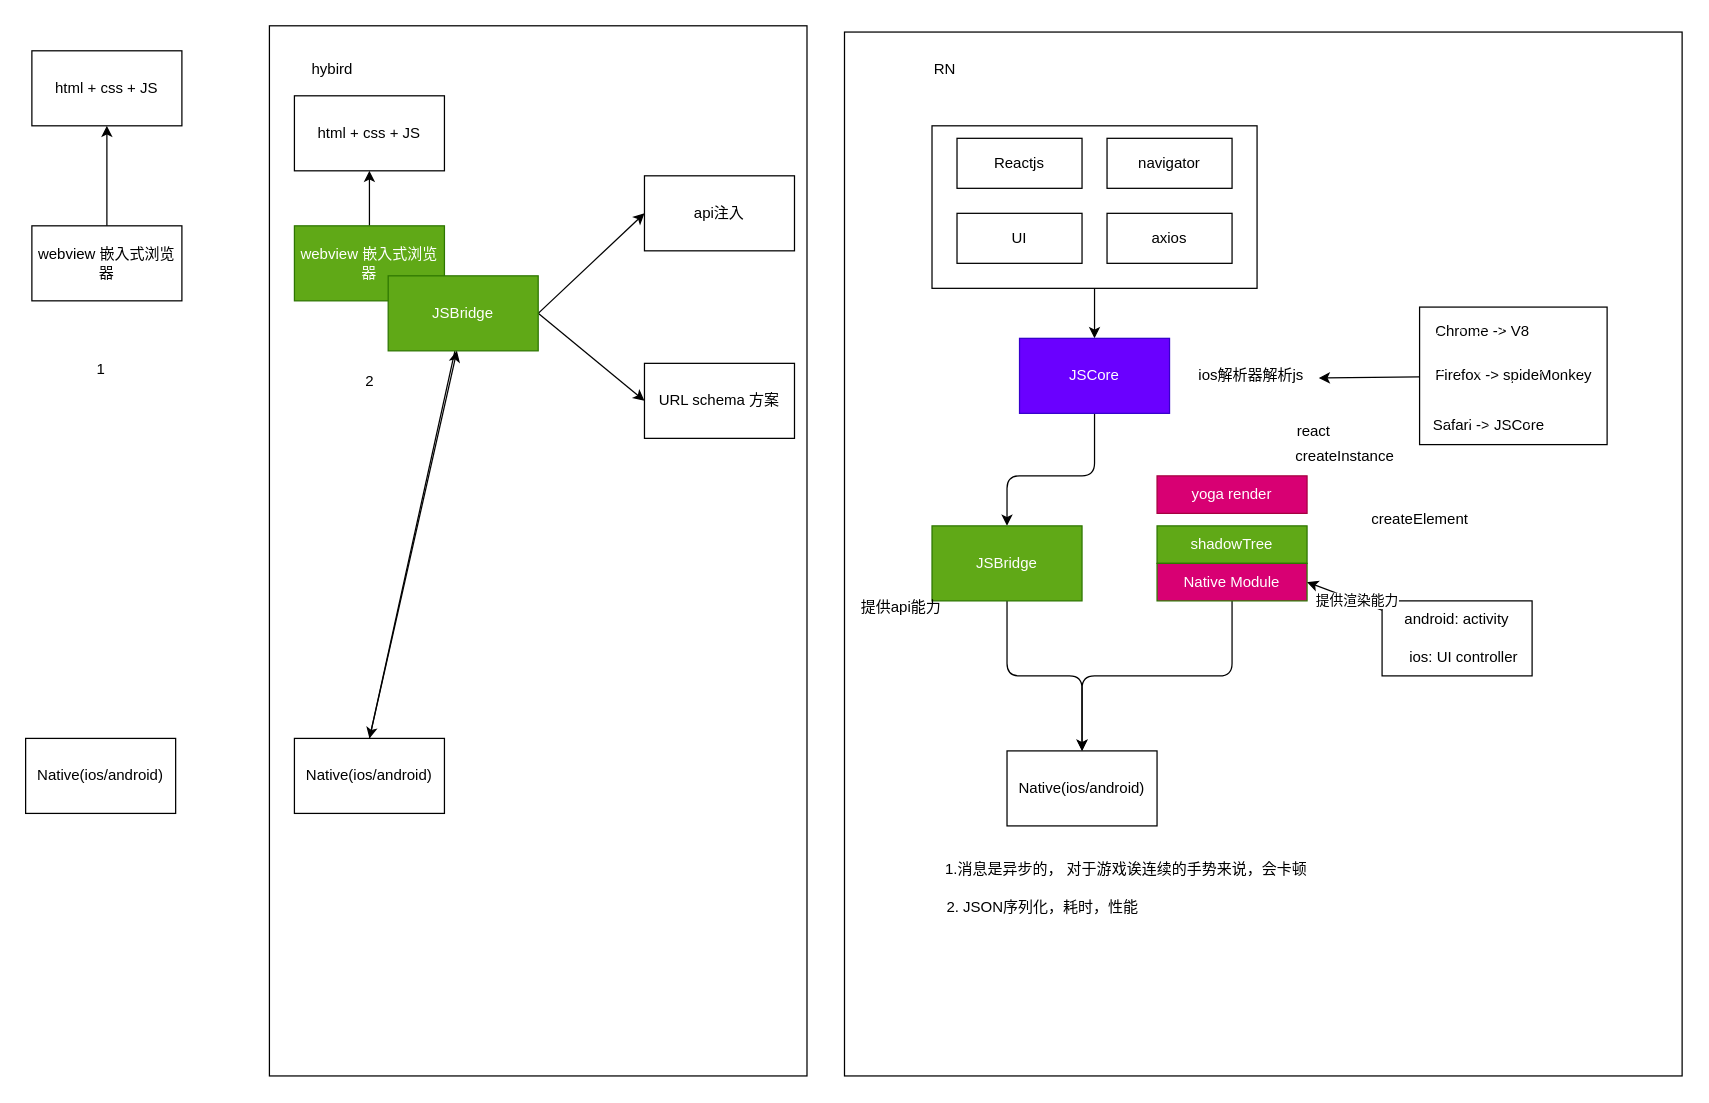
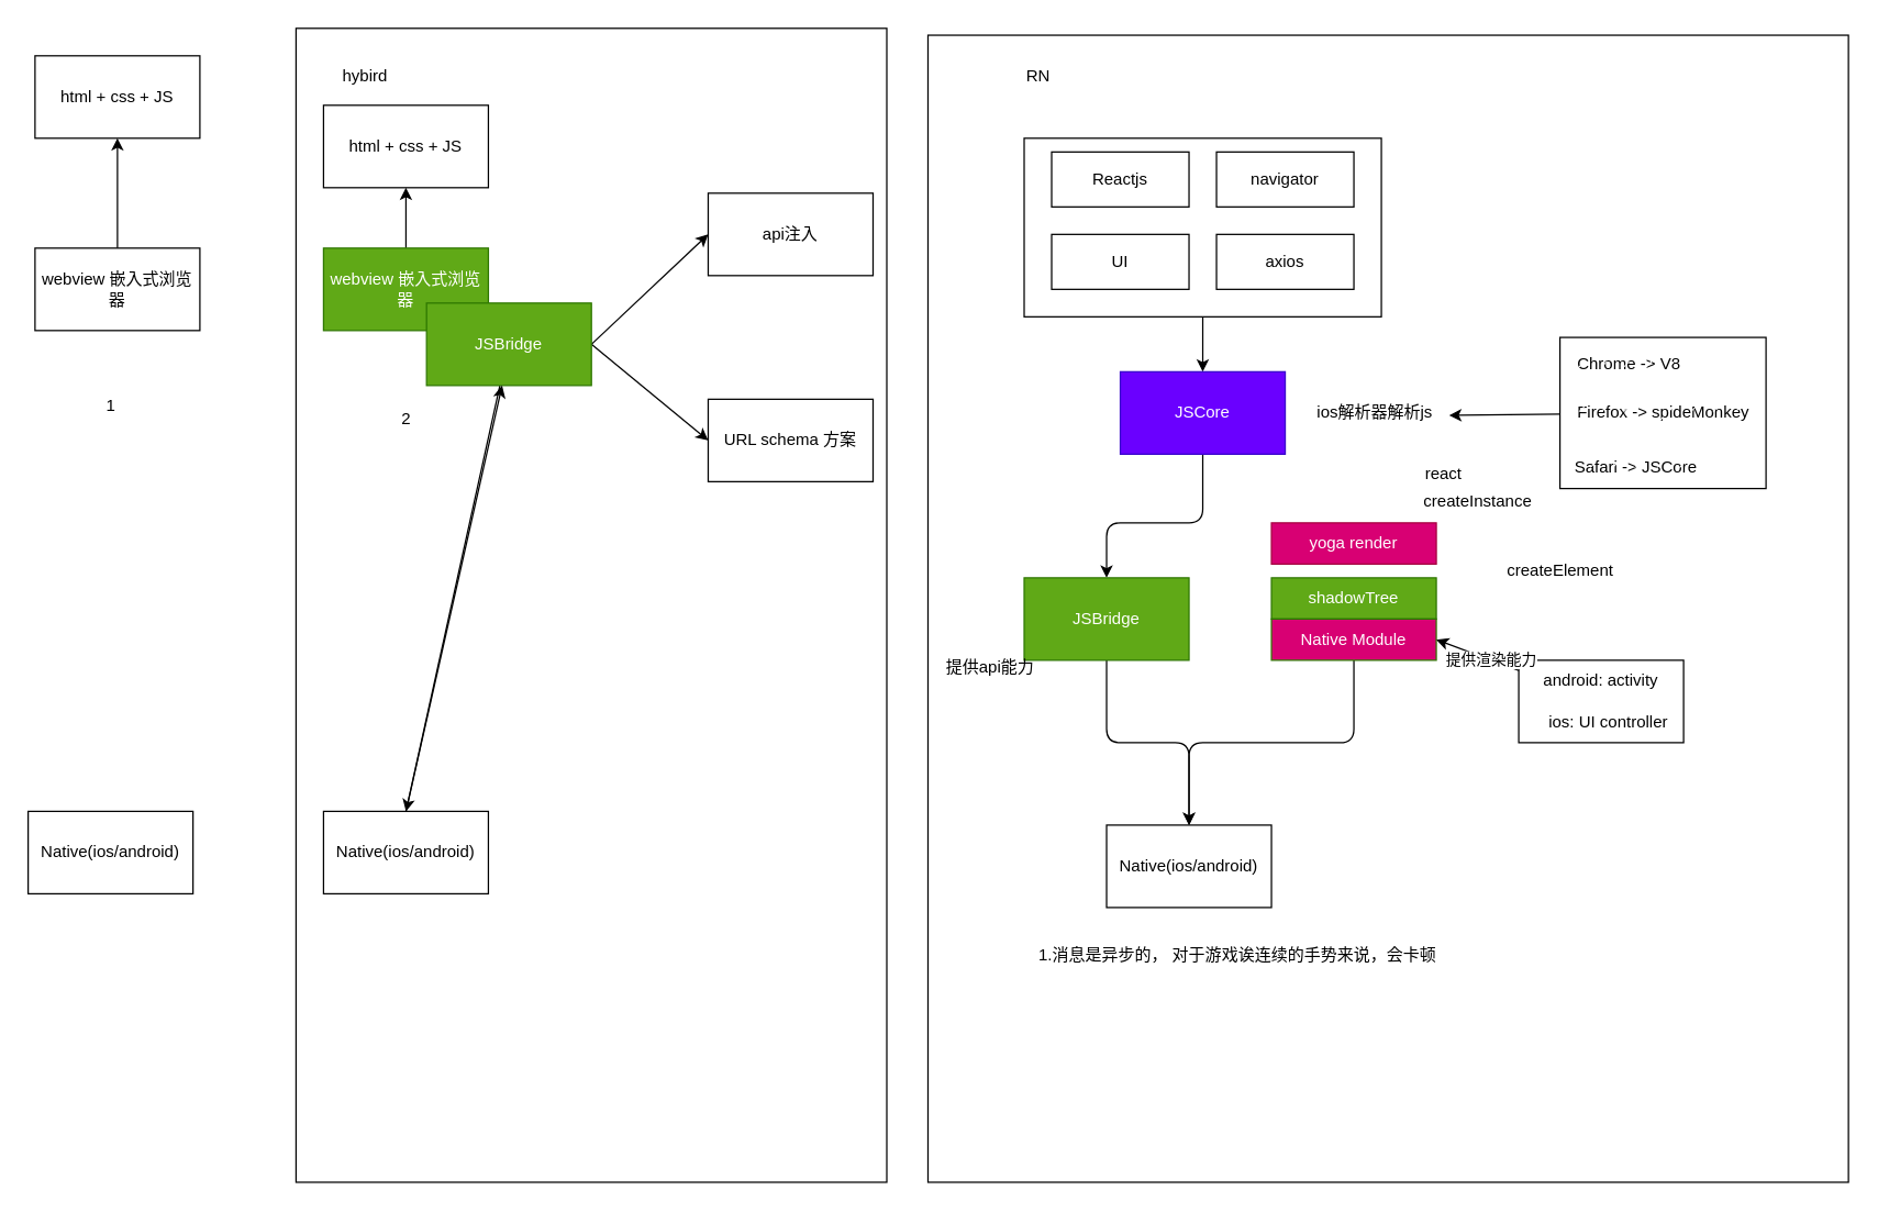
  <mxCell id="0" />
  <mxCell id="1" parent="0" />
  <mxCell id="2" value="" style="whiteSpace=wrap;html=1;fillStyle=auto;fillColor=none;" vertex="1" parent="1"><mxGeometry x="675" y="25" width="670" height="835" as="geometry" /></mxCell>
  <mxCell id="3" value="" style="whiteSpace=wrap;html=1;fillStyle=auto;fillColor=none;" vertex="1" parent="1"><mxGeometry x="215" y="20" width="430" height="840" as="geometry" /></mxCell>
  <mxCell id="4" value="Native(ios/android)" style="whiteSpace=wrap;html=1;" vertex="1" parent="1"><mxGeometry x="20" y="590" width="120" height="60" as="geometry" /></mxCell>
  <mxCell id="5" value="" style="edgeStyle=none;html=1;" edge="1" parent="1" source="6" target="7"><mxGeometry relative="1" as="geometry" /></mxCell>
  <mxCell id="6" value="webview 嵌入式浏览器" style="whiteSpace=wrap;html=1;" vertex="1" parent="1"><mxGeometry x="25" y="180" width="120" height="60" as="geometry" /></mxCell>
  <mxCell id="7" value="html + css + JS" style="whiteSpace=wrap;html=1;" vertex="1" parent="1"><mxGeometry x="25" y="40" width="120" height="60" as="geometry" /></mxCell>
  <mxCell id="8" value="" style="edgeStyle=none;html=1;" edge="1" source="9" target="10" parent="1"><mxGeometry relative="1" as="geometry" /></mxCell>
  <mxCell id="9" value="webview 嵌入式浏览器" style="whiteSpace=wrap;html=1;fillColor=#60a917;fontColor=#ffffff;strokeColor=#2D7600;fillStyle=auto;" vertex="1" parent="1"><mxGeometry x="235" y="180" width="120" height="60" as="geometry" /></mxCell>
  <mxCell id="10" value="html + css + JS" style="whiteSpace=wrap;html=1;" vertex="1" parent="1"><mxGeometry x="235" y="76" width="120" height="60" as="geometry" /></mxCell>
  <mxCell id="11" value="1" style="text;html=1;align=center;verticalAlign=middle;resizable=0;points=[];autosize=1;strokeColor=none;fillColor=none;" vertex="1" parent="1"><mxGeometry x="65" y="280" width="30" height="30" as="geometry" /></mxCell>
  <mxCell id="12" value="2" style="text;html=1;align=center;verticalAlign=middle;resizable=0;points=[];autosize=1;strokeColor=none;fillColor=none;" vertex="1" parent="1"><mxGeometry x="280" y="290" width="30" height="30" as="geometry" /></mxCell>
  <mxCell id="13" style="edgeStyle=none;html=1;entryX=0;entryY=0.5;entryDx=0;entryDy=0;exitX=1;exitY=0.5;exitDx=0;exitDy=0;" edge="1" parent="1" source="16" target="17"><mxGeometry relative="1" as="geometry" /></mxCell>
  <mxCell id="14" style="edgeStyle=none;html=1;exitX=1;exitY=0.5;exitDx=0;exitDy=0;entryX=0;entryY=0.5;entryDx=0;entryDy=0;" edge="1" parent="1" source="16" target="18"><mxGeometry relative="1" as="geometry" /></mxCell>
  <mxCell id="15" style="edgeStyle=none;html=1;entryX=0.5;entryY=0;entryDx=0;entryDy=0;" edge="1" parent="1" source="16" target="33"><mxGeometry relative="1" as="geometry" /></mxCell>
  <mxCell id="16" value="JSBridge" style="whiteSpace=wrap;html=1;fillColor=#60a917;fontColor=#ffffff;strokeColor=#2D7600;fillStyle=auto;" vertex="1" parent="1"><mxGeometry x="310" y="220" width="120" height="60" as="geometry" /></mxCell>
  <mxCell id="17" value="api注入" style="whiteSpace=wrap;html=1;" vertex="1" parent="1"><mxGeometry x="515" y="140" width="120" height="60" as="geometry" /></mxCell>
  <mxCell id="18" value="URL schema 方案" style="whiteSpace=wrap;html=1;" vertex="1" parent="1"><mxGeometry x="515" y="290" width="120" height="60" as="geometry" /></mxCell>
  <mxCell id="19" value="RN" style="text;html=1;align=center;verticalAlign=middle;resizable=0;points=[];autosize=1;strokeColor=none;fillColor=none;" vertex="1" parent="1"><mxGeometry x="735" y="40" width="40" height="30" as="geometry" /></mxCell>
  <mxCell id="20" value="" style="edgeStyle=none;html=1;" edge="1" parent="1" source="21" target="27"><mxGeometry relative="1" as="geometry" /></mxCell>
  <mxCell id="21" value="" style="whiteSpace=wrap;html=1;fillStyle=dashed;fillColor=default;" vertex="1" parent="1"><mxGeometry x="745" y="100" width="260" height="130" as="geometry" /></mxCell>
  <mxCell id="22" value="Reactjs" style="whiteSpace=wrap;html=1;fillStyle=dashed;fillColor=default;" vertex="1" parent="1"><mxGeometry x="765" y="110" width="100" height="40" as="geometry" /></mxCell>
  <mxCell id="23" value="navigator" style="whiteSpace=wrap;html=1;fillStyle=dashed;fillColor=default;" vertex="1" parent="1"><mxGeometry x="885" y="110" width="100" height="40" as="geometry" /></mxCell>
  <mxCell id="24" value="UI" style="whiteSpace=wrap;html=1;fillStyle=dashed;fillColor=default;" vertex="1" parent="1"><mxGeometry x="765" y="170" width="100" height="40" as="geometry" /></mxCell>
  <mxCell id="25" value="axios" style="whiteSpace=wrap;html=1;fillStyle=dashed;fillColor=default;" vertex="1" parent="1"><mxGeometry x="885" y="170" width="100" height="40" as="geometry" /></mxCell>
  <mxCell id="26" style="edgeStyle=none;html=1;exitX=0.5;exitY=1;exitDx=0;exitDy=0;entryX=0.5;entryY=0;entryDx=0;entryDy=0;" edge="1" parent="1" source="27" target="30"><mxGeometry relative="1" as="geometry"><Array as="points"><mxPoint x="875" y="380" /><mxPoint x="805" y="380" /></Array></mxGeometry></mxCell>
  <mxCell id="27" value="JSCore" style="whiteSpace=wrap;html=1;fillStyle=auto;fillColor=#6a00ff;fontColor=#ffffff;strokeColor=#3700CC;" vertex="1" parent="1"><mxGeometry x="815" y="270" width="120" height="60" as="geometry" /></mxCell>
  <mxCell id="28" value="ios解析器解析js" style="text;html=1;align=center;verticalAlign=middle;resizable=0;points=[];autosize=1;strokeColor=none;fillColor=none;" vertex="1" parent="1"><mxGeometry x="945" y="285" width="110" height="30" as="geometry" /></mxCell>
  <mxCell id="29" style="edgeStyle=none;html=1;exitX=0.5;exitY=1;exitDx=0;exitDy=0;entryX=0.5;entryY=0;entryDx=0;entryDy=0;" edge="1" parent="1" source="30" target="31"><mxGeometry relative="1" as="geometry"><Array as="points"><mxPoint x="805" y="540" /><mxPoint x="865" y="540" /></Array></mxGeometry></mxCell>
  <mxCell id="30" value="JSBridge" style="whiteSpace=wrap;html=1;fillStyle=auto;fillColor=#60a917;fontColor=#ffffff;strokeColor=#2D7600;" vertex="1" parent="1"><mxGeometry x="745" y="420" width="120" height="60" as="geometry" /></mxCell>
  <mxCell id="31" value="Native(ios/android)" style="whiteSpace=wrap;html=1;" vertex="1" parent="1"><mxGeometry x="805" y="600" width="120" height="60" as="geometry" /></mxCell>
  <mxCell id="32" style="edgeStyle=none;html=1;exitX=0.5;exitY=0;exitDx=0;exitDy=0;" edge="1" parent="1" source="33"><mxGeometry relative="1" as="geometry"><mxPoint x="365" y="280" as="targetPoint" /></mxGeometry></mxCell>
  <mxCell id="33" value="Native(ios/android)" style="whiteSpace=wrap;html=1;" vertex="1" parent="1"><mxGeometry x="235" y="590" width="120" height="60" as="geometry" /></mxCell>
  <mxCell id="34" value="shadowTree" style="whiteSpace=wrap;html=1;fillStyle=auto;fillColor=#60a917;fontColor=#ffffff;strokeColor=#2D7600;" vertex="1" parent="1"><mxGeometry x="925" y="420" width="120" height="30" as="geometry" /></mxCell>
  <mxCell id="35" style="edgeStyle=none;html=1;entryX=0.5;entryY=0;entryDx=0;entryDy=0;" edge="1" parent="1" source="36" target="31"><mxGeometry relative="1" as="geometry"><Array as="points"><mxPoint x="985" y="540" /><mxPoint x="865" y="540" /></Array></mxGeometry></mxCell>
  <mxCell id="36" value="Native Module" style="whiteSpace=wrap;html=1;fillStyle=auto;fillColor=#d80073;fontColor=#ffffff;strokeColor=#2D7600;" vertex="1" parent="1"><mxGeometry x="925" y="450" width="120" height="30" as="geometry" /></mxCell>
  <mxCell id="37" value="" style="group" vertex="1" connectable="0" parent="1"><mxGeometry x="1135" y="245" width="150" height="110" as="geometry" /></mxCell>
  <mxCell id="38" value="Chrome -&amp;gt; V8" style="text;html=1;align=center;verticalAlign=middle;resizable=0;points=[];autosize=1;strokeColor=none;fillColor=none;fillStyle=dashed;" vertex="1" parent="37"><mxGeometry y="5" width="100" height="30" as="geometry" /></mxCell>
  <mxCell id="39" value="Firefox -&amp;gt; spideMonkey" style="text;html=1;align=center;verticalAlign=middle;resizable=0;points=[];autosize=1;strokeColor=none;fillColor=none;fillStyle=dashed;" vertex="1" parent="37"><mxGeometry y="40" width="150" height="30" as="geometry" /></mxCell>
  <mxCell id="40" value="Safari -&amp;gt; JSCore" style="text;html=1;align=center;verticalAlign=middle;resizable=0;points=[];autosize=1;strokeColor=none;fillColor=none;fillStyle=dashed;" vertex="1" parent="37"><mxGeometry y="80" width="110" height="30" as="geometry" /></mxCell>
  <mxCell id="41" value="" style="whiteSpace=wrap;html=1;fillStyle=dashed;fillColor=default;" vertex="1" parent="37"><mxGeometry width="150" height="110" as="geometry" /></mxCell>
  <mxCell id="42" value="createInstance" style="text;html=1;align=center;verticalAlign=middle;resizable=0;points=[];autosize=1;strokeColor=none;fillColor=none;" vertex="1" parent="1"><mxGeometry x="1025" y="350" width="100" height="30" as="geometry" /></mxCell>
  <mxCell id="43" value="createElement" style="text;html=1;align=center;verticalAlign=middle;resizable=0;points=[];autosize=1;strokeColor=none;fillColor=none;" vertex="1" parent="1"><mxGeometry x="1085" y="400" width="100" height="30" as="geometry" /></mxCell>
  <mxCell id="44" value="react" style="text;html=1;align=center;verticalAlign=middle;resizable=0;points=[];autosize=1;strokeColor=none;fillColor=none;" vertex="1" parent="1"><mxGeometry x="1025" y="330" width="50" height="30" as="geometry" /></mxCell>
  <mxCell id="45" value="1.消息是异步的， 对于游戏诶连续的手势来说，会卡顿" style="text;html=1;align=center;verticalAlign=middle;resizable=0;points=[];autosize=1;strokeColor=none;fillColor=none;" vertex="1" parent="1"><mxGeometry x="745" y="680" width="310" height="30" as="geometry" /></mxCell>
- <mxCell id="46" value="2. JSON序列化，耗时，性能" style="text;html=1;align=left;verticalAlign=middle;resizable=0;points=[];autosize=1;strokeColor=none;fillColor=none;" vertex="1" parent="1"><mxGeometry x="755" y="710" width="180" height="30" as="geometry" /></mxCell>
  <mxCell id="47" value="提供api能力" style="text;html=1;align=center;verticalAlign=middle;resizable=0;points=[];autosize=1;strokeColor=none;fillColor=none;fillStyle=auto;" vertex="1" parent="1"><mxGeometry x="675" y="470" width="90" height="30" as="geometry" /></mxCell>
  <mxCell id="48" value="" style="group" vertex="1" connectable="0" parent="1"><mxGeometry x="1105" y="480" width="120" height="60" as="geometry" /></mxCell>
  <mxCell id="49" value="android: activity" style="text;strokeColor=none;align=center;fillColor=none;html=1;verticalAlign=middle;whiteSpace=wrap;rounded=0;fillStyle=auto;" vertex="1" parent="48"><mxGeometry x="10" y="5" width="100" height="20" as="geometry" /></mxCell>
  <mxCell id="50" value="ios: UI controller" style="text;html=1;align=center;verticalAlign=middle;resizable=0;points=[];autosize=1;strokeColor=none;fillColor=none;" vertex="1" parent="48"><mxGeometry x="10" y="30" width="110" height="30" as="geometry" /></mxCell>
  <mxCell id="51" value="" style="whiteSpace=wrap;html=1;fillStyle=auto;fillColor=none;" vertex="1" parent="48"><mxGeometry width="120" height="60" as="geometry" /></mxCell>
  <mxCell id="52" style="edgeStyle=none;html=1;entryX=1;entryY=0.5;entryDx=0;entryDy=0;" edge="1" parent="1" source="51" target="36"><mxGeometry relative="1" as="geometry" /></mxCell>
  <mxCell id="53" value="提供渲染能力" style="edgeLabel;html=1;align=center;verticalAlign=middle;resizable=0;points=[];" vertex="1" connectable="0" parent="52"><mxGeometry x="-0.308" relative="1" as="geometry"><mxPoint as="offset" /></mxGeometry></mxCell>
  <mxCell id="54" style="edgeStyle=none;html=1;entryX=0.994;entryY=0.557;entryDx=0;entryDy=0;entryPerimeter=0;" edge="1" parent="1" source="41" target="28"><mxGeometry relative="1" as="geometry" /></mxCell>
  <mxCell id="55" value="hybird" style="text;html=1;align=center;verticalAlign=middle;resizable=0;points=[];autosize=1;strokeColor=none;fillColor=none;" vertex="1" parent="1"><mxGeometry x="235" y="40" width="60" height="30" as="geometry" /></mxCell>
  <mxCell id="56" value="yoga render" style="whiteSpace=wrap;html=1;fillStyle=auto;fillColor=#d80073;fontColor=#ffffff;strokeColor=#A50040;" vertex="1" parent="1"><mxGeometry x="925" y="380" width="120" height="30" as="geometry" /></mxCell>
